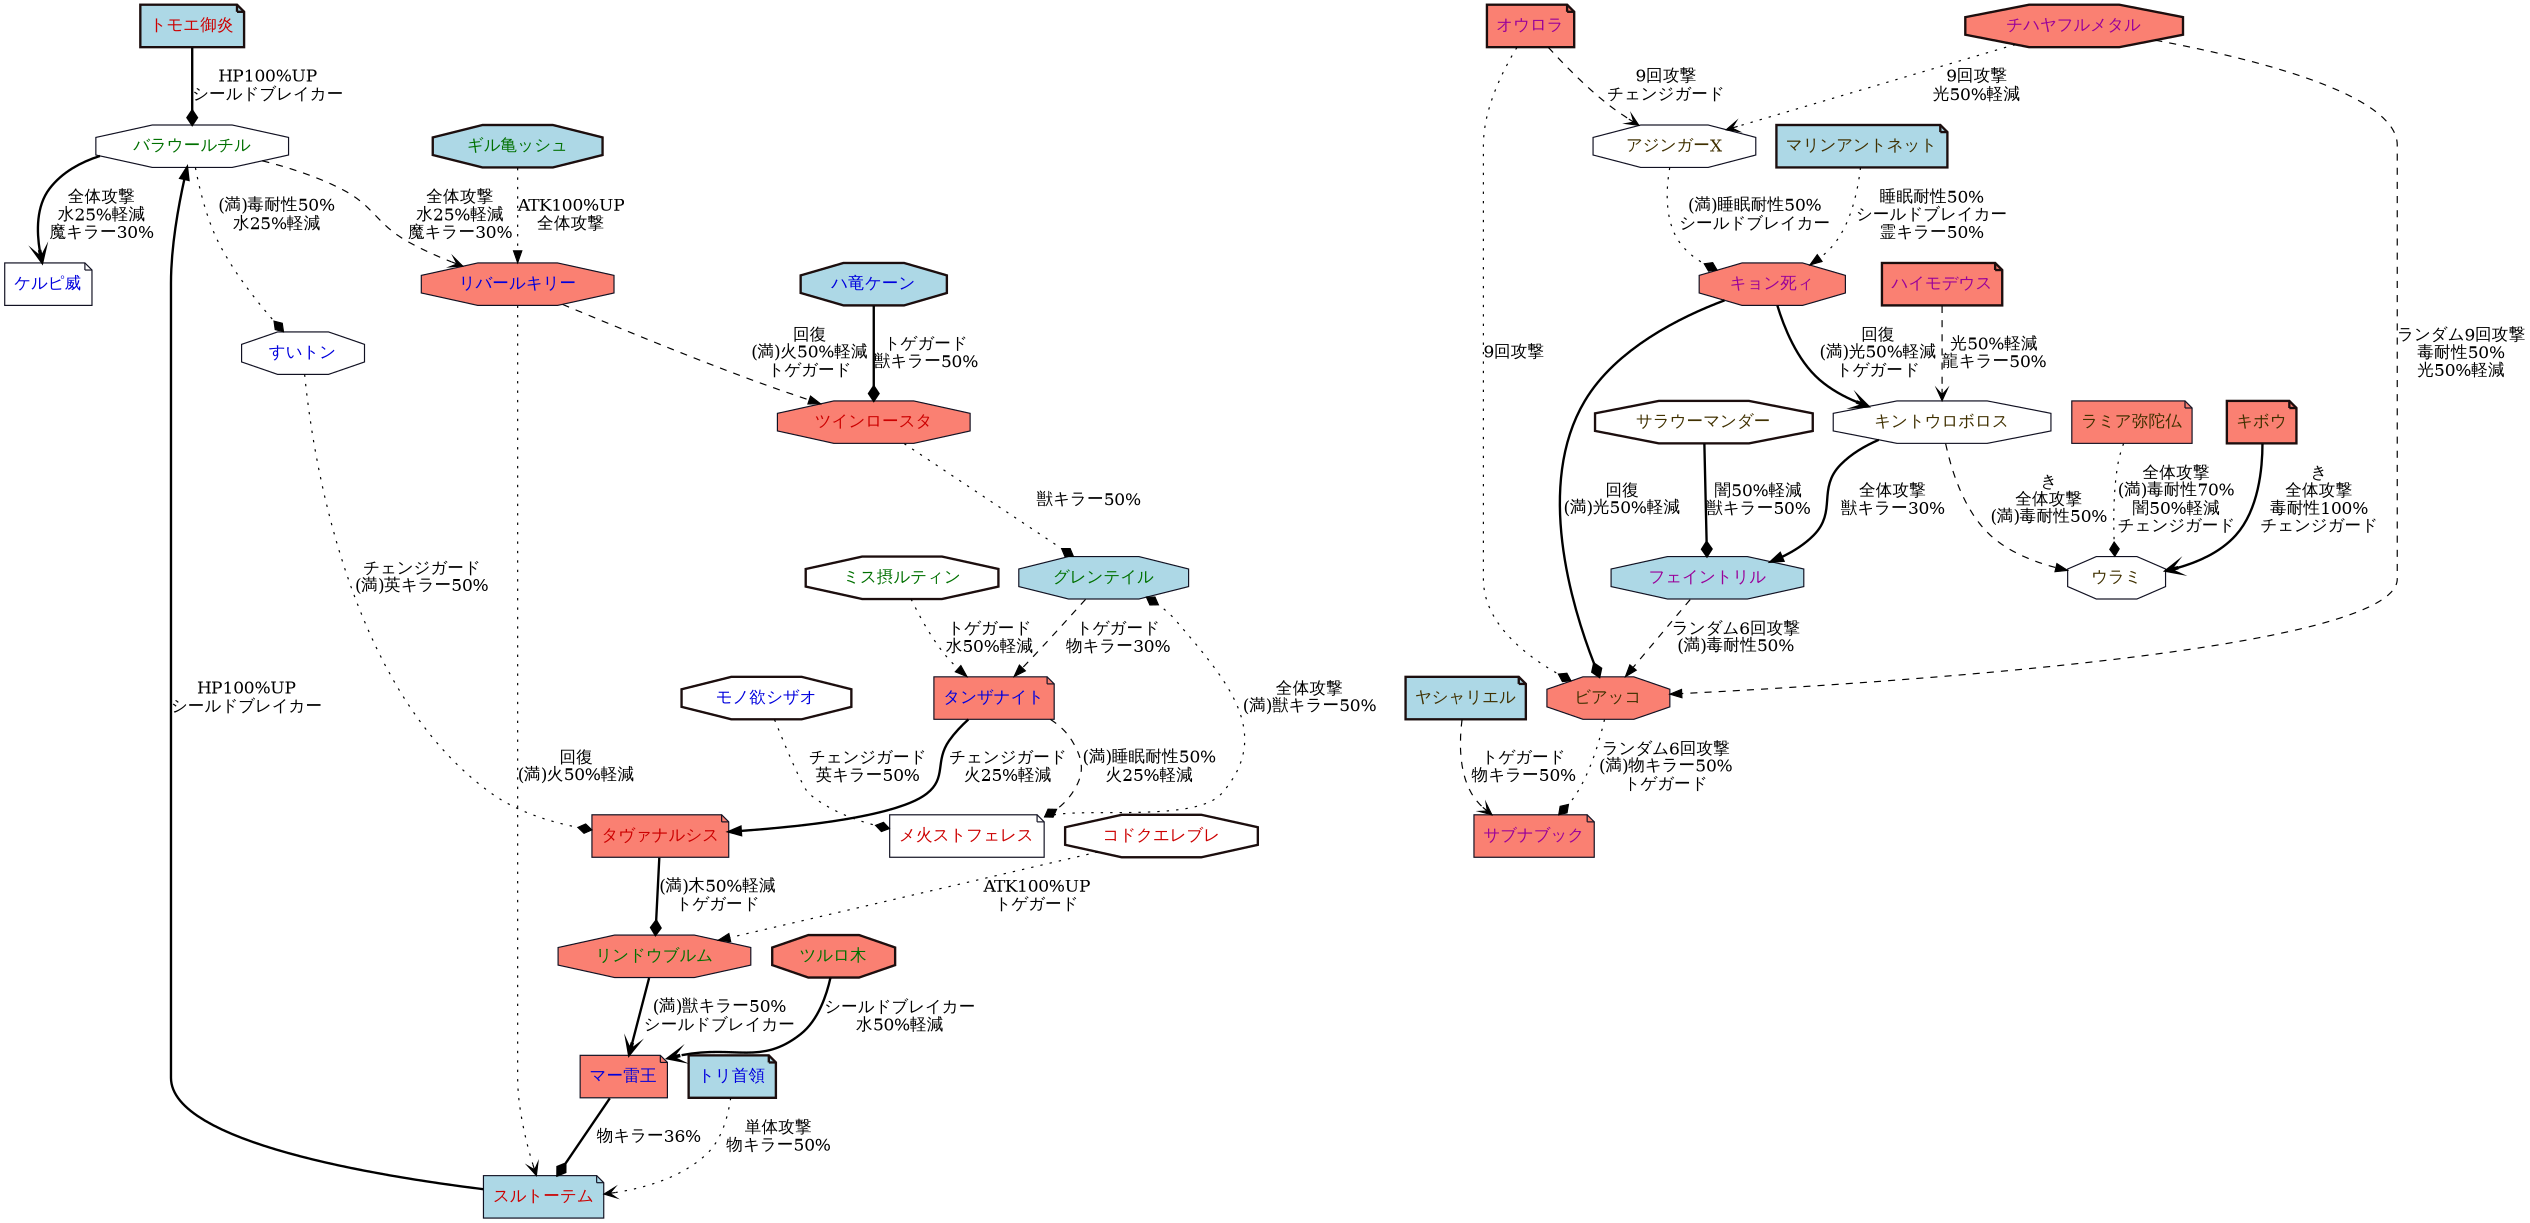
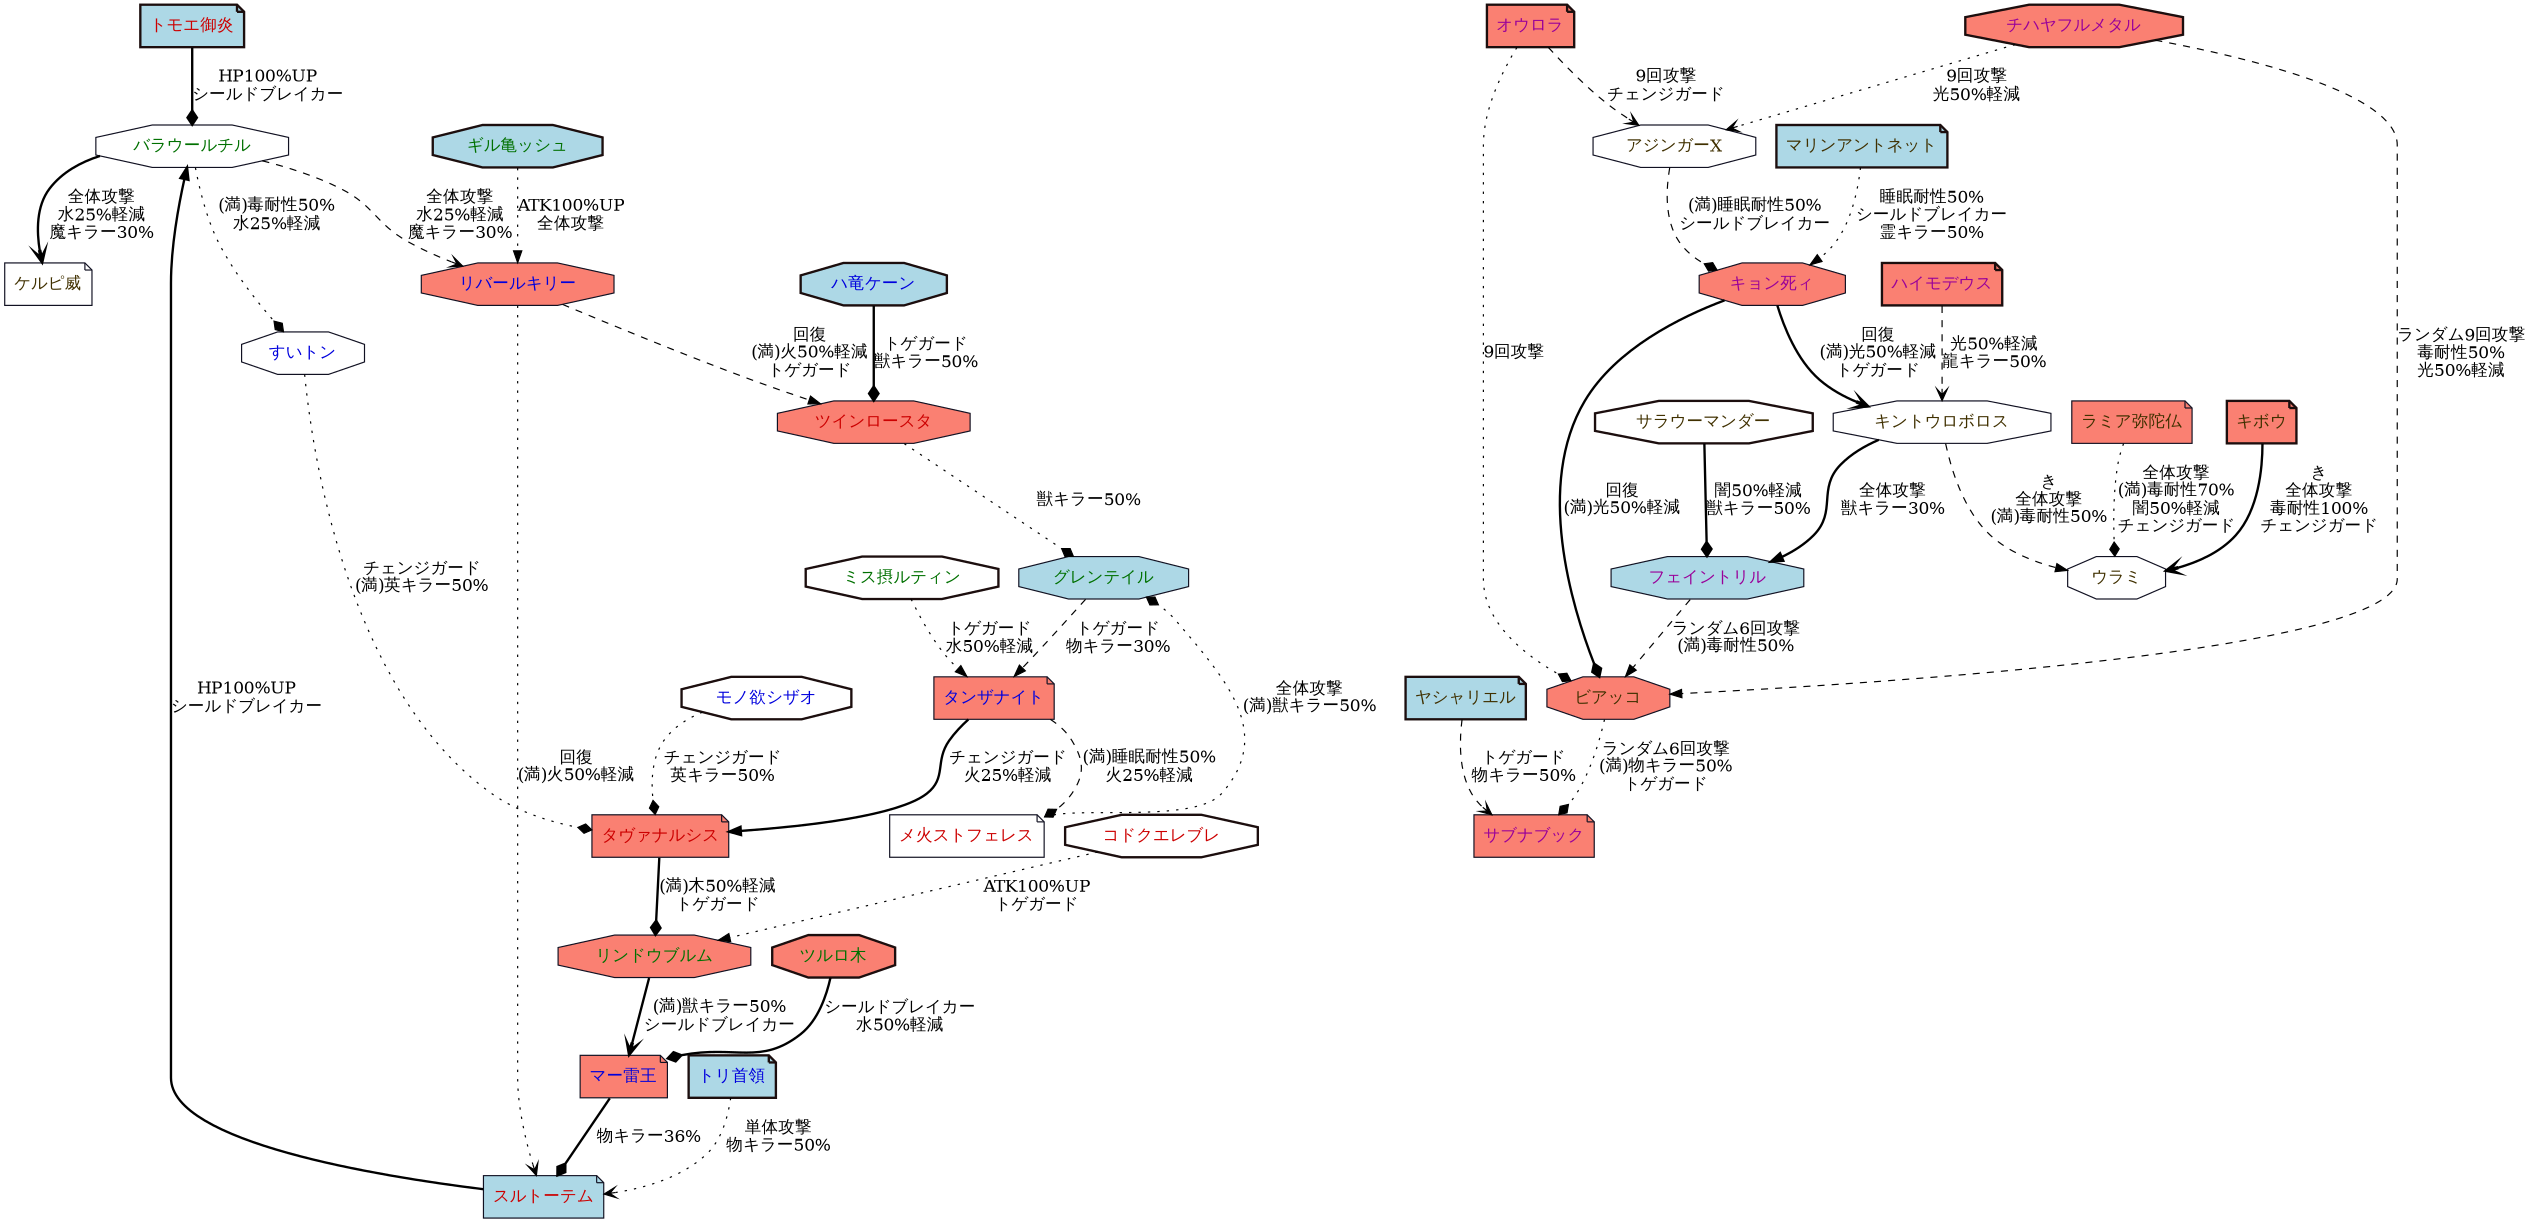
  digraph {
    node [color="#111122" fillcolor=salmon fontcolor="#403000" shape=octagon style="solid,filled"]
    edge [arrowhead=diamond style=dotted]
    n1 [color="#1c0e0e" fillcolor=lightblue fontcolor="#cc0000" label="トモエ御炎" shape=note style="bold,filled"]
    n2 [fillcolor=white fontcolor="#007000" label="バラウールチル"]
    n3 [fontcolor="#0000dd" label="リバールキリー"]
-   n4 [fillcolor=white fontcolor="#0000dd" label="ケルピ威" shape=note]
+   n4 [fillcolor=white label="ケルピ威" shape=note]
    n5 [fillcolor=white fontcolor="#0000dd" label="すいトン"]
    n6 [color="#1c0e0e" fillcolor=lightblue fontcolor="#0000dd" label="トリ首領" shape=note style="bold,filled"]
    n7 [fillcolor=lightblue fontcolor="#cc0000" label="スルトーテム" shape=note]
    n8 [color="#1c0e0e" fillcolor=lightblue fontcolor="#007000" label="ギル亀ッシュ" style="bold,filled"]
    n9 [fontcolor="#cc0000" label="ツインロースタ"]
    n10 [color="#1c0e0e" fillcolor=lightblue label="ヤシャリエル" shape=note style="bold,filled"]
    n11 [fontcolor="#990099" label="サブナブック" shape=note]
    n12 [color="#1c0e0e" fontcolor="#990099" label="オウロラ" shape=note style="bold,filled"]
    n13 [fillcolor=white label="アジンガーX"]
    n14 [label="ビアッコ"]
    n15 [fontcolor="#990099" label="キョン死ィ"]
    n16 [color="#1c0e0e" fillcolor=white fontcolor="#cc0000" label="コドクエレブレ" style="bold,filled"]
    n17 [fontcolor="#007000" label="リンドウブルム"]
    n18 [fontcolor="#0000dd" label="マー雷王" shape=note]
    n19 [color="#1c0e0e" fillcolor=lightblue fontcolor="#0000dd" label="ハ竜ケーン" style="bold,filled"]
    n20 [fillcolor=lightblue fontcolor="#007000" label="グレンテイル"]
    n21 [color="#1c0e0e" fillcolor=white fontcolor="#007000" label="ミス摂ルティン" style="bold,filled"]
    n22 [fontcolor="#0000dd" label="タンザナイト" shape=note]
    n23 [fontcolor="#cc0000" label="タヴァナルシス" shape=note]
    n24 [fillcolor=white fontcolor="#cc0000" label="メ火ストフェレス" shape=note]
    n25 [color="#1c0e0e" fillcolor=white label="サラウーマンダー" style="bold,filled"]
    n26 [fillcolor=lightblue fontcolor="#990099" label="フェイントリル"]
    n27 [color="#1c0e0e" fontcolor="#990099" label="ハイモデウス" shape=note style="bold,filled"]
    n28 [fillcolor=white label="キントウロボロス"]
    n29 [fillcolor=white label="ウラミ"]
    n30 [color="#1c0e0e" fillcolor=white fontcolor="#0000dd" label="モノ欲シザオ" style="bold,filled"]
    n31 [color="#1c0e0e" fontcolor="#007000" label="ツルロ木" style="bold,filled"]
    n32 [color="#1c0e0e" fillcolor=lightblue label="マリンアントネット" shape=note style="bold,filled"]
    n33 [color="#1c0e0e" fontcolor="#990099" label="チハヤフルメタル" style="bold,filled"]
    n34 [color="#1c0e0e" label="キボウ" shape=note style="bold,filled"]
    n35 [label="ラミア弥陀仏" shape=note]
    n1 -> n2 [label="HP100%UP\nシールドブレイカー" style=bold]
    n2 -> n3 [arrowhead=vee label="全体攻撃\n水25%軽減\n魔キラー30%" style=dashed]
    n2 -> n4 [arrowhead=vee label="全体攻撃\n水25%軽減\n魔キラー30%" style=bold]
    n2 -> n5 [label="(満)毒耐性50%\n水25%軽減"]
    n3 -> n7 [arrowhead=vee label="回復\n(満)火50%軽減"]
    n3 -> n9 [arrowhead=normal label="回復\n(満)火50%軽減\nトゲガード" style=dashed]
    n5 -> n23 [label="チェンジガード\n(満)英キラー50%"]
    n6 -> n7 [arrowhead=vee label="単体攻撃\n物キラー50%"]
    n7 -> n2 [arrowhead=normal label="HP100%UP\nシールドブレイカー" style=bold]
    n8 -> n3 [arrowhead=normal label="ATK100%UP\n全体攻撃"]
    n9 -> n20 [label="獣キラー50%"]
    n10 -> n11 [arrowhead=vee label="トゲガード\n物キラー50%" style=dashed]
    n12 -> n13 [arrowhead=vee label="9回攻撃\nチェンジガード" style=dashed]
    n12 -> n14 [label="9回攻撃"]
-   n13 -> n15 [label="(満)睡眠耐性50%\nシールドブレイカー"]
+   n13 -> n15 [label="(満)睡眠耐性50%\nシールドブレイカー" style=dashed]
    n14 -> n11 [label="ランダム6回攻撃\n(満)物キラー50%\nトゲガード"]
    n15 -> n14 [label="回復\n(満)光50%軽減" style=bold]
    n15 -> n28 [arrowhead=vee label="回復\n(満)光50%軽減\nトゲガード" style=bold]
    n16 -> n17 [arrowhead=normal label="ATK100%UP\nトゲガード"]
    n17 -> n18 [arrowhead=vee label="(満)獣キラー50%\nシールドブレイカー" style=bold]
    n18 -> n7 [label="物キラー36%" style=bold]
    n19 -> n9 [label="トゲガード\n獣キラー50%" style=bold]
    n20 -> n22 [arrowhead=normal label="トゲガード\n物キラー30%" style=dashed]
    n21 -> n22 [arrowhead=normal label="トゲガード\n水50%軽減"]
    n22 -> n23 [arrowhead=normal label="チェンジガード\n火25%軽減" style=bold]
    n22 -> n24 [label="(満)睡眠耐性50%\n火25%軽減" style=dashed]
    n23 -> n17 [label="(満)木50%軽減\nトゲガード" style=bold]
    n24 -> n20 [label="全体攻撃\n(満)獣キラー50%"]
    n25 -> n26 [label="闇50%軽減\n獣キラー50%" style=bold]
    n26 -> n14 [arrowhead=normal label="ランダム6回攻撃\n(満)毒耐性50%" style=dashed]
    n27 -> n28 [arrowhead=vee label="光50%軽減\n龍キラー50%" style=dashed]
    n28 -> n26 [arrowhead=normal label="全体攻撃\n獣キラー30%" style=bold]
    n28 -> n29 [arrowhead=normal label="き\n全体攻撃\n(満)毒耐性50%" style=dashed]
-   n30 -> n24 [label="チェンジガード\n英キラー50%"]
-   n31 -> n18 [arrowhead=vee label="シールドブレイカー\n水50%軽減" style=bold]
+   n30 -> n23 [label="チェンジガード\n英キラー50%"]
+   n31 -> n18 [label="シールドブレイカー\n水50%軽減" style=bold]
    n32 -> n15 [arrowhead=normal label="睡眠耐性50%\nシールドブレイカー\n霊キラー50%"]
    n33 -> n13 [arrowhead=vee label="9回攻撃\n光50%軽減"]
    n33 -> n14 [arrowhead=normal label="ランダム9回攻撃\n毒耐性50%\n光50%軽減" style=dashed]
    n34 -> n29 [arrowhead=vee label="き\n全体攻撃\n毒耐性100%\nチェンジガード" style=bold]
    n35 -> n29 [label="全体攻撃\n(満)毒耐性70%\n闇50%軽減\nチェンジガード"]
  }
